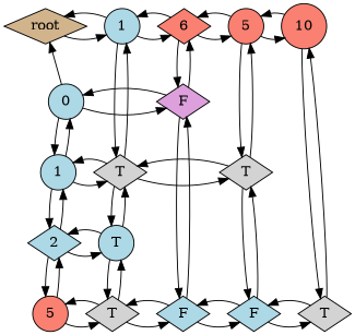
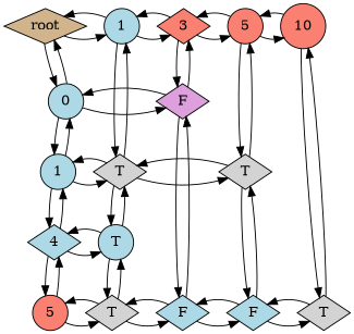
  digraph {
    node [fillcolor=lightblue group=0 shape=diamond style=filled]
    n1 [fillcolor=tan label=root]
    n2 [label=1 shape=circle]
-   n3 [fillcolor=salmon label=6]
+   n3 [fillcolor=salmon label=3]
    n4 [fillcolor=salmon label=5 shape=circle]
    n5 [fillcolor=salmon label=10 shape=circle]
    n6 [group=1 label=0 shape=circle]
    n7 [fillcolor=plum group=1 label=F]
    n8 [fillcolor=lightgrey group=2 label=T]
    n9 [fillcolor=lightgrey group=2 label=T]
    n10 [group=2 label=1 shape=circle]
-   n11 [group=5 label=2]
+   n11 [group=5 label=4]
    n12 [group=5 label=T shape=circle]
    n13 [fillcolor=lightgrey group=6 label=T]
    n14 [group=6 label=F]
    n15 [group=6 label=F]
    n16 [fillcolor=salmon group=6 label=5 shape=circle]
    n17 [fillcolor=lightgrey group=6 label=T]
    subgraph sub_1 {
      rank=same
      n1
      n2
      n3
      n4
      n5
    }
    subgraph sub_2 {
      rank=same
      n6
      n7
    }
    subgraph sub_3 {
      rank=same
      n8
      n9
      n10
    }
    subgraph sub_4 {
      rank=same
      n11
      n12
    }
    subgraph sub_5 {
      rank=same
      n13
      n14
      n15
      n16
      n17
    }
    n1 -> n2
    n1 -> n2 [dir=back]
+   n1 -> n6
    n1 -> n6 [dir=back]
    n2 -> n3
    n2 -> n3 [dir=back]
    n2 -> n8
    n2 -> n8 [dir=back]
    n3 -> n4
    n3 -> n4 [dir=back]
    n3 -> n7
    n3 -> n7 [dir=back]
    n4 -> n5
    n4 -> n5 [dir=back]
    n4 -> n9
    n4 -> n9 [dir=back]
    n5 -> n13
    n5 -> n13 [dir=back]
    n6 -> n7
    n6 -> n7 [dir=back]
    n6 -> n10
    n6 -> n10 [dir=back]
    n7 -> n14
    n7 -> n14 [dir=back]
    n8 -> n9
    n8 -> n9 [dir=back]
    n8 -> n12
    n8 -> n12 [dir=back]
    n9 -> n15
    n9 -> n15 [dir=back]
    n10 -> n8
    n10 -> n8 [dir=back]
    n10 -> n11
    n10 -> n11 [dir=back]
    n11 -> n12
    n11 -> n12 [dir=back]
    n11 -> n16
    n11 -> n16 [dir=back]
    n12 -> n17
    n12 -> n17 [dir=back]
    n14 -> n15
    n14 -> n15 [dir=back]
    n15 -> n13
    n15 -> n13 [dir=back]
    n16 -> n17
    n16 -> n17 [dir=back]
    n17 -> n14
    n17 -> n14 [dir=back]
  }
